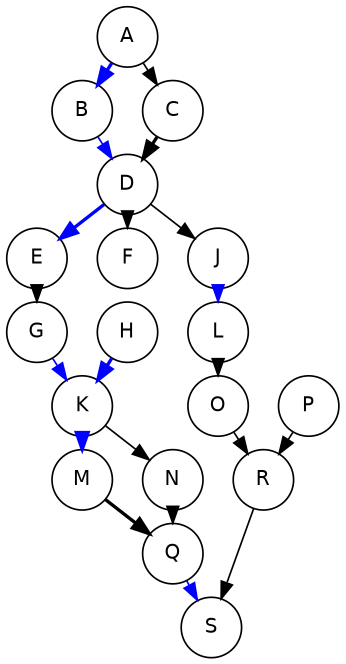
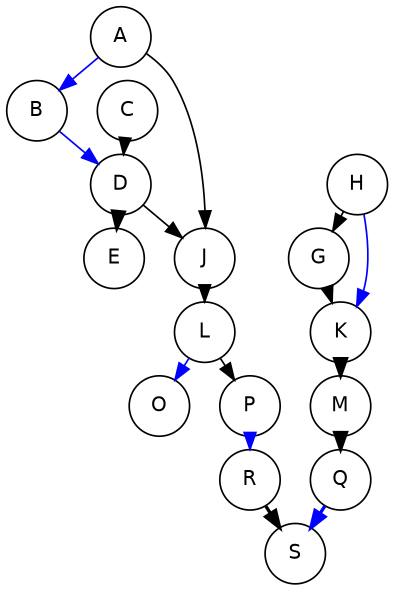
  digraph {
    fontname=Helvetica
    fontsize=12
    rank=LR
    ranksep=0.1
    node [fontname=Helvetica fontsize=12 shape=circle]
    edge [fontname=Helvetica fontsize=12]
    A
    B
    C
    D
    E
-   F
    J
    G
    K
    H
    L
    M
-   N
    Q
    S
    O
    P
    R
-   A -> B [color=blue style=bold]
-   A -> C
+   A -> B [color=blue style=solid]
+   A -> J
    B -> D [color=blue style=solid]
-   C -> D [style=bold]
-   D -> E [color=blue style=bold]
-   D -> F
+   C -> D
+   D -> E [color=black style=bold]
    D -> J
-   E -> G
-   J -> L [color=blue]
-   G -> K [color=blue]
-   K -> M [color=blue style=bold]
-   K -> N
-   H -> K [color=blue style=bold]
-   L -> O
+   H -> G
+   J -> L
+   G -> K
+   K -> M [color=black style=bold]
+   H -> K [color=blue style=solid]
+   L -> O [color=blue]
+   L -> P
    M -> Q [color=black style=bold]
-   N -> Q
-   Q -> S [color=blue style=solid]
-   O -> R
-   P -> R
-   R -> S
+   Q -> S [color=blue style=bold]
+   P -> R [color=blue]
+   R -> S [style=bold]
  }
